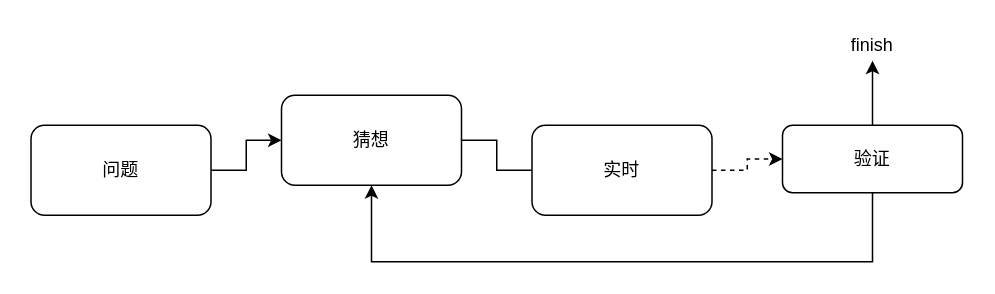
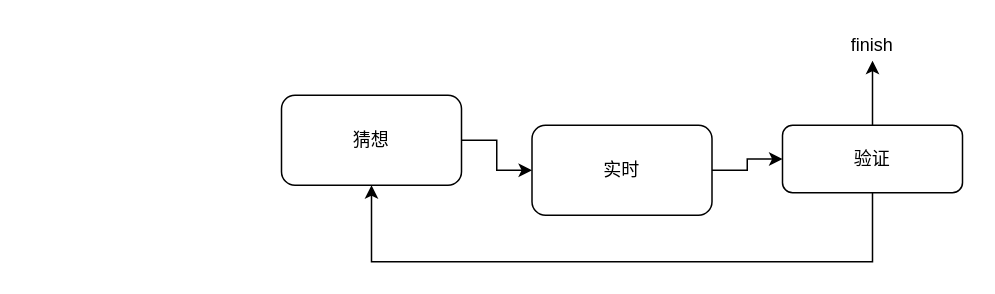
  <mxCell id="0" />
  <mxCell id="1" parent="0" />
- <mxCell id="2" style="edgeStyle=orthogonalEdgeStyle;rounded=0;orthogonalLoop=1;jettySize=auto;html=1;entryX=0;entryY=0.5;entryDx=0;entryDy=0;" edge="1" parent="1" source="3" target="5"><mxGeometry relative="1" as="geometry" /></mxCell>
- <mxCell id="3" value="问题" style="rounded=1;whiteSpace=wrap;html=1;" vertex="1" parent="1"><mxGeometry x="20" y="83" width="120" height="60" as="geometry" /></mxCell>
- <mxCell id="4" style="edgeStyle=orthogonalEdgeStyle;rounded=0;orthogonalLoop=1;jettySize=auto;html=1;entryX=0;entryY=0.5;entryDx=0;entryDy=0;endArrow=none;" edge="1" parent="1" source="5" target="7"><mxGeometry relative="1" as="geometry" /></mxCell>
+ <mxCell id="4" style="edgeStyle=orthogonalEdgeStyle;rounded=0;orthogonalLoop=1;jettySize=auto;html=1;entryX=0;entryY=0.5;entryDx=0;entryDy=0;" edge="1" parent="1" source="5" target="7"><mxGeometry relative="1" as="geometry" /></mxCell>
  <mxCell id="5" value="猜想" style="rounded=1;whiteSpace=wrap;html=1;" vertex="1" parent="1"><mxGeometry x="187" y="63" width="120" height="60" as="geometry" /></mxCell>
- <mxCell id="6" style="edgeStyle=orthogonalEdgeStyle;rounded=0;orthogonalLoop=1;jettySize=auto;html=1;entryX=0;entryY=0.5;entryDx=0;entryDy=0;dashed=1;" edge="1" parent="1" source="7" target="10"><mxGeometry relative="1" as="geometry" /></mxCell>
+ <mxCell id="6" style="edgeStyle=orthogonalEdgeStyle;rounded=0;orthogonalLoop=1;jettySize=auto;html=1;entryX=0;entryY=0.5;entryDx=0;entryDy=0;" edge="1" parent="1" source="7" target="10"><mxGeometry relative="1" as="geometry" /></mxCell>
  <mxCell id="7" value="实时" style="rounded=1;whiteSpace=wrap;html=1;" vertex="1" parent="1"><mxGeometry x="354" y="83" width="120" height="60" as="geometry" /></mxCell>
  <mxCell id="8" style="edgeStyle=orthogonalEdgeStyle;rounded=0;orthogonalLoop=1;jettySize=auto;html=1;entryX=0.5;entryY=1;entryDx=0;entryDy=0;" edge="1" parent="1" source="10" target="5"><mxGeometry relative="1" as="geometry"><Array as="points"><mxPoint x="581" y="174" /><mxPoint x="247" y="174" /></Array></mxGeometry></mxCell>
  <mxCell id="9" style="edgeStyle=orthogonalEdgeStyle;rounded=0;orthogonalLoop=1;jettySize=auto;html=1;entryX=0.5;entryY=1;entryDx=0;entryDy=0;" edge="1" parent="1" source="10" target="11"><mxGeometry relative="1" as="geometry" /></mxCell>
  <mxCell id="10" value="验证" style="rounded=1;whiteSpace=wrap;html=1;" vertex="1" parent="1"><mxGeometry x="521" y="83" width="120" height="45" as="geometry" /></mxCell>
  <mxCell id="11" value="finish" style="text;html=1;strokeColor=none;fillColor=none;align=center;verticalAlign=middle;whiteSpace=wrap;rounded=0;" vertex="1" parent="1"><mxGeometry x="561" y="20" width="40" height="20" as="geometry" /></mxCell>
